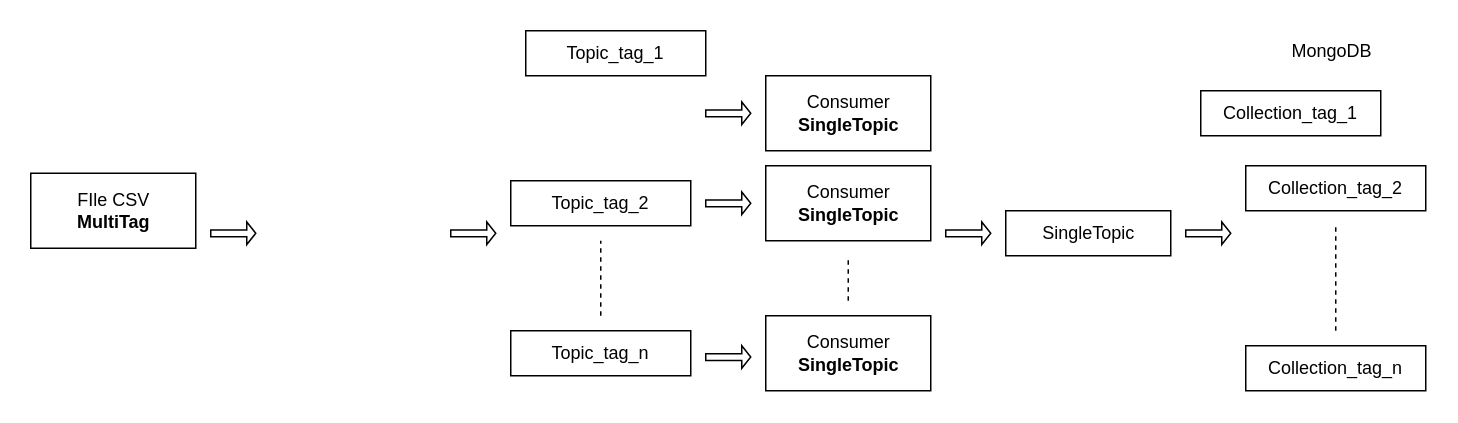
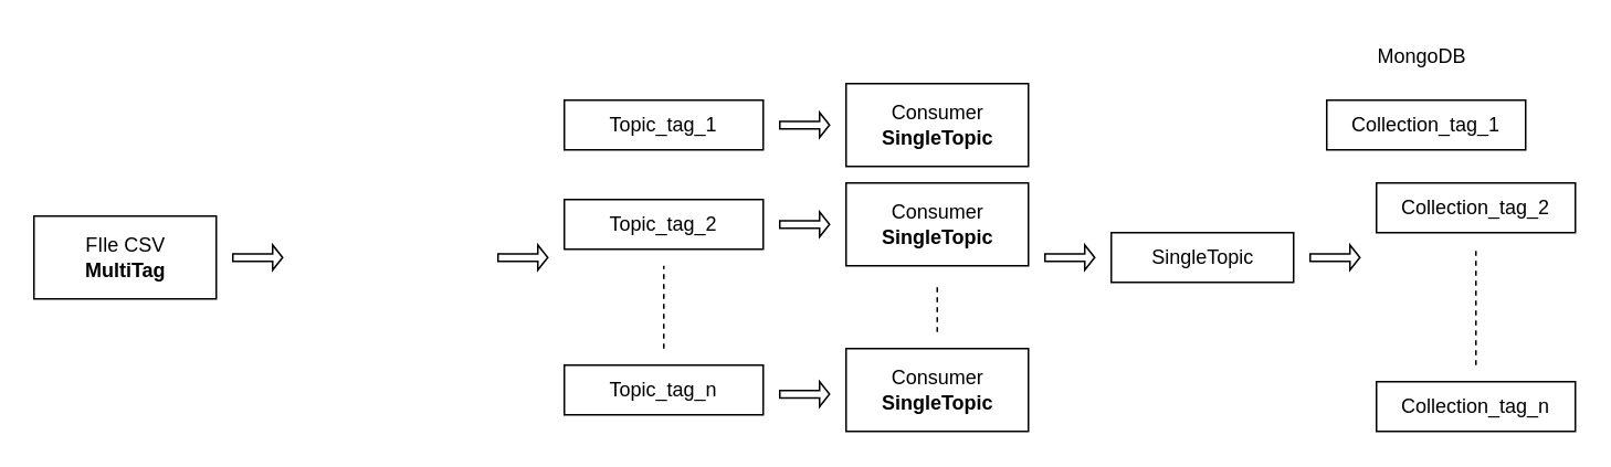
  <mxCell id="0" />
  <mxCell id="1" parent="0" />
  <mxCell id="2" value="Consumer&lt;br&gt;&lt;b&gt;SingleTopic&lt;/b&gt;" style="html=1;" vertex="1" parent="1"><mxGeometry x="510" y="50" width="110" height="50" as="geometry" /></mxCell>
- <mxCell id="3" value="FIle CSV&lt;br&gt;&lt;b&gt;MultiTag&lt;/b&gt;" style="html=1;" vertex="1" parent="1"><mxGeometry x="20" y="115" width="110" height="50" as="geometry" /></mxCell>
+ <mxCell id="3" value="FIle CSV&lt;br&gt;&lt;b&gt;MultiTag&lt;/b&gt;" style="html=1;" vertex="1" parent="1"><mxGeometry x="20" y="130" width="110" height="50" as="geometry" /></mxCell>
  <mxCell id="4" value="SingleTopic" style="html=1;" vertex="1" parent="1"><mxGeometry x="670" y="140" width="110" height="30" as="geometry" /></mxCell>
  <mxCell id="5" value="Collection_tag_1" style="rounded=0;whiteSpace=wrap;html=1;" vertex="1" parent="1"><mxGeometry x="800" y="60" width="120" height="30" as="geometry" /></mxCell>
  <mxCell id="6" value="Collection_tag_2" style="rounded=0;whiteSpace=wrap;html=1;" vertex="1" parent="1"><mxGeometry x="830" y="110" width="120" height="30" as="geometry" /></mxCell>
  <mxCell id="7" value="Collection_tag_n" style="rounded=0;whiteSpace=wrap;html=1;" vertex="1" parent="1"><mxGeometry x="830" y="230" width="120" height="30" as="geometry" /></mxCell>
  <mxCell id="8" value="" style="endArrow=none;dashed=1;html=1;" edge="1" parent="1"><mxGeometry width="50" height="50" relative="1" as="geometry"><mxPoint x="890" y="220" as="sourcePoint" /><mxPoint x="890" y="150" as="targetPoint" /></mxGeometry></mxCell>
  <mxCell id="9" value="" style="shape=singleArrow;whiteSpace=wrap;html=1;" vertex="1" parent="1"><mxGeometry x="140" y="147.5" width="30" height="15" as="geometry" /></mxCell>
  <mxCell id="10" value="" style="shape=singleArrow;whiteSpace=wrap;html=1;" vertex="1" parent="1"><mxGeometry x="470" y="127.5" width="30" height="15" as="geometry" /></mxCell>
  <mxCell id="11" value="" style="shape=singleArrow;whiteSpace=wrap;html=1;" vertex="1" parent="1"><mxGeometry x="630" y="147.5" width="30" height="15" as="geometry" /></mxCell>
  <mxCell id="12" value="" style="shape=singleArrow;whiteSpace=wrap;html=1;" vertex="1" parent="1"><mxGeometry x="790" y="147.5" width="30" height="15" as="geometry" /></mxCell>
- <mxCell id="13" value="MongoDB" style="text;strokeColor=none;fillColor=none;align=left;verticalAlign=top;spacingLeft=4;spacingRight=4;overflow=hidden;rotatable=0;points=[[0,0.5],[1,0.5]];portConstraint=eastwest;" vertex="1" parent="1"><mxGeometry x="855" y="20" width="70" height="30" as="geometry" /></mxCell>
+ <mxCell id="13" value="MongoDB" style="text;strokeColor=none;fillColor=none;align=left;verticalAlign=top;spacingLeft=4;spacingRight=4;overflow=hidden;rotatable=0;points=[[0,0.5],[1,0.5]];portConstraint=eastwest;" vertex="1" parent="1"><mxGeometry x="825" y="20" width="70" height="30" as="geometry" /></mxCell>
  <mxCell id="14" value="" style="shape=singleArrow;whiteSpace=wrap;html=1;" vertex="1" parent="1"><mxGeometry x="300" y="147.5" width="30" height="15" as="geometry" /></mxCell>
- <mxCell id="15" value="Topic_tag_1" style="rounded=0;whiteSpace=wrap;html=1;" vertex="1" parent="1"><mxGeometry x="350" y="20" width="120" height="30" as="geometry" /></mxCell>
+ <mxCell id="15" value="Topic_tag_1" style="rounded=0;whiteSpace=wrap;html=1;" vertex="1" parent="1"><mxGeometry x="340" y="60" width="120" height="30" as="geometry" /></mxCell>
  <mxCell id="16" value="Topic_tag_2" style="rounded=0;whiteSpace=wrap;html=1;" vertex="1" parent="1"><mxGeometry x="340" y="120" width="120" height="30" as="geometry" /></mxCell>
  <mxCell id="17" value="Topic_tag_n" style="rounded=0;whiteSpace=wrap;html=1;" vertex="1" parent="1"><mxGeometry x="340" y="220" width="120" height="30" as="geometry" /></mxCell>
  <mxCell id="18" value="Consumer&lt;br&gt;&lt;b&gt;SingleTopic&lt;/b&gt;" style="html=1;" vertex="1" parent="1"><mxGeometry x="510" y="110" width="110" height="50" as="geometry" /></mxCell>
  <mxCell id="19" value="Consumer&lt;br&gt;&lt;b&gt;SingleTopic&lt;/b&gt;" style="html=1;" vertex="1" parent="1"><mxGeometry x="510" y="210" width="110" height="50" as="geometry" /></mxCell>
  <mxCell id="20" value="" style="shape=singleArrow;whiteSpace=wrap;html=1;" vertex="1" parent="1"><mxGeometry x="470" y="67.5" width="30" height="15" as="geometry" /></mxCell>
  <mxCell id="21" value="" style="shape=singleArrow;whiteSpace=wrap;html=1;" vertex="1" parent="1"><mxGeometry x="470" y="230" width="30" height="15" as="geometry" /></mxCell>
  <mxCell id="22" value="" style="endArrow=none;dashed=1;html=1;" edge="1" parent="1"><mxGeometry width="50" height="50" relative="1" as="geometry"><mxPoint x="400" y="210" as="sourcePoint" /><mxPoint x="400" y="160" as="targetPoint" /></mxGeometry></mxCell>
  <mxCell id="23" value="" style="endArrow=none;dashed=1;html=1;" edge="1" parent="1"><mxGeometry width="50" height="50" relative="1" as="geometry"><mxPoint x="565" y="200" as="sourcePoint" /><mxPoint x="565" y="170" as="targetPoint" /></mxGeometry></mxCell>
